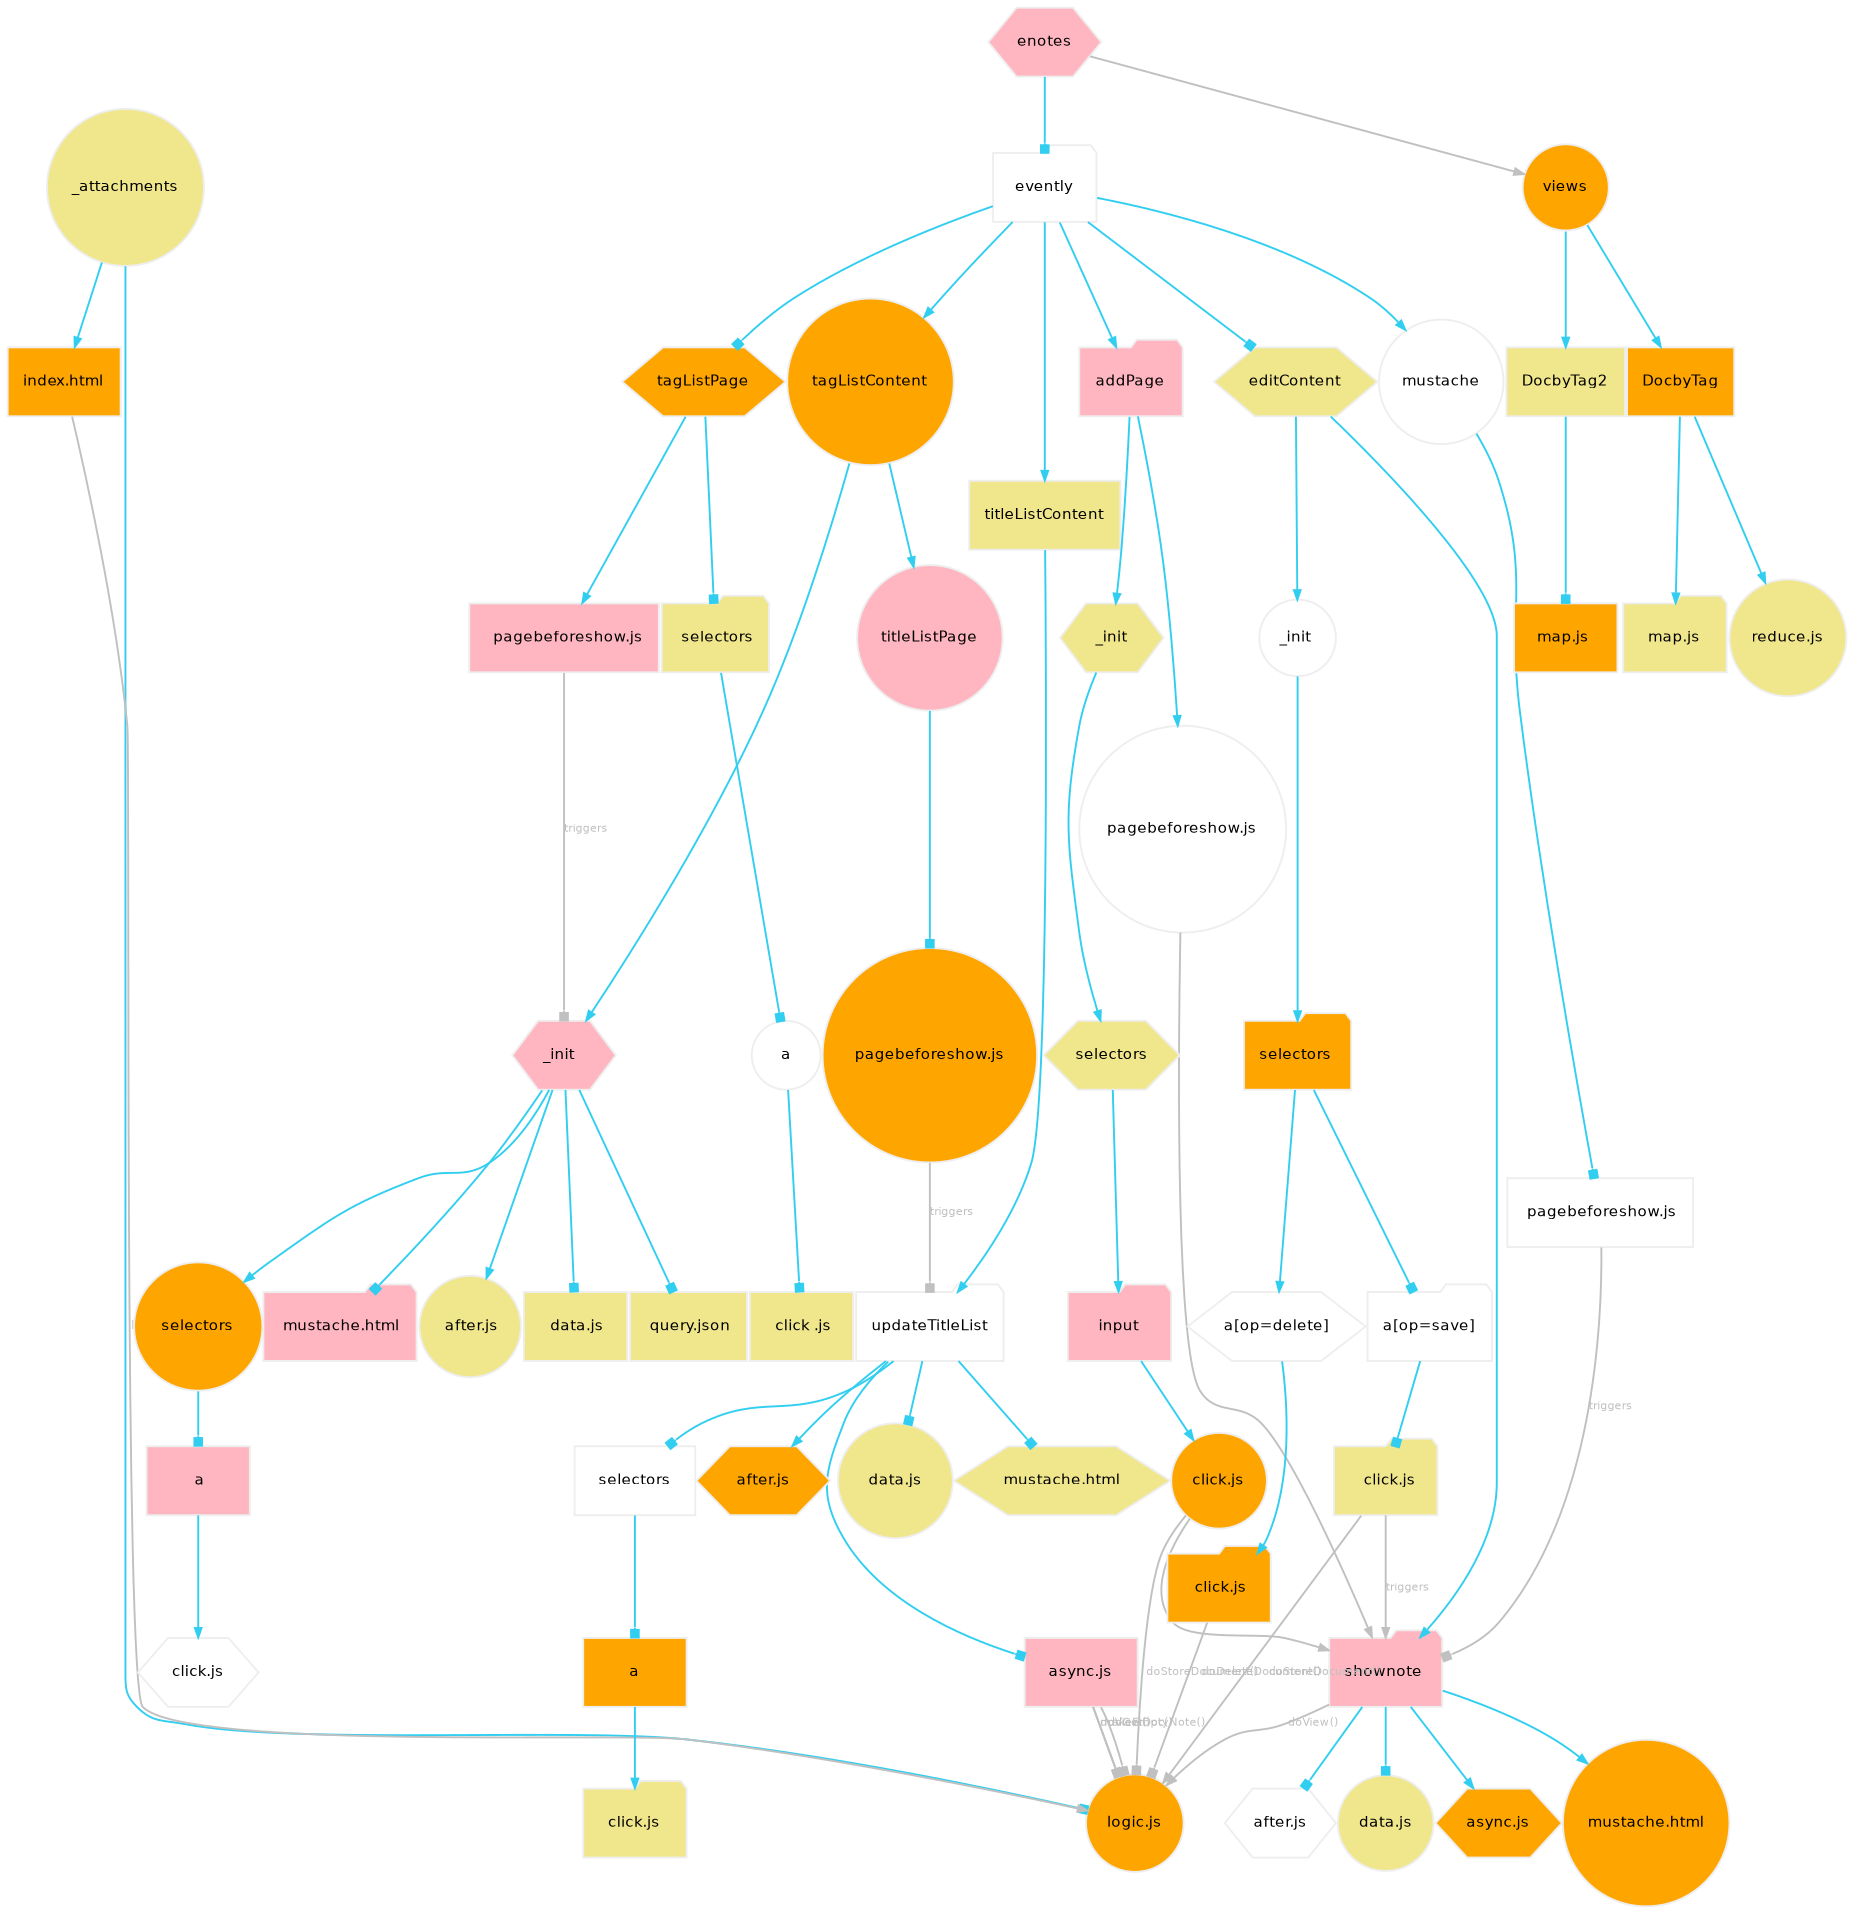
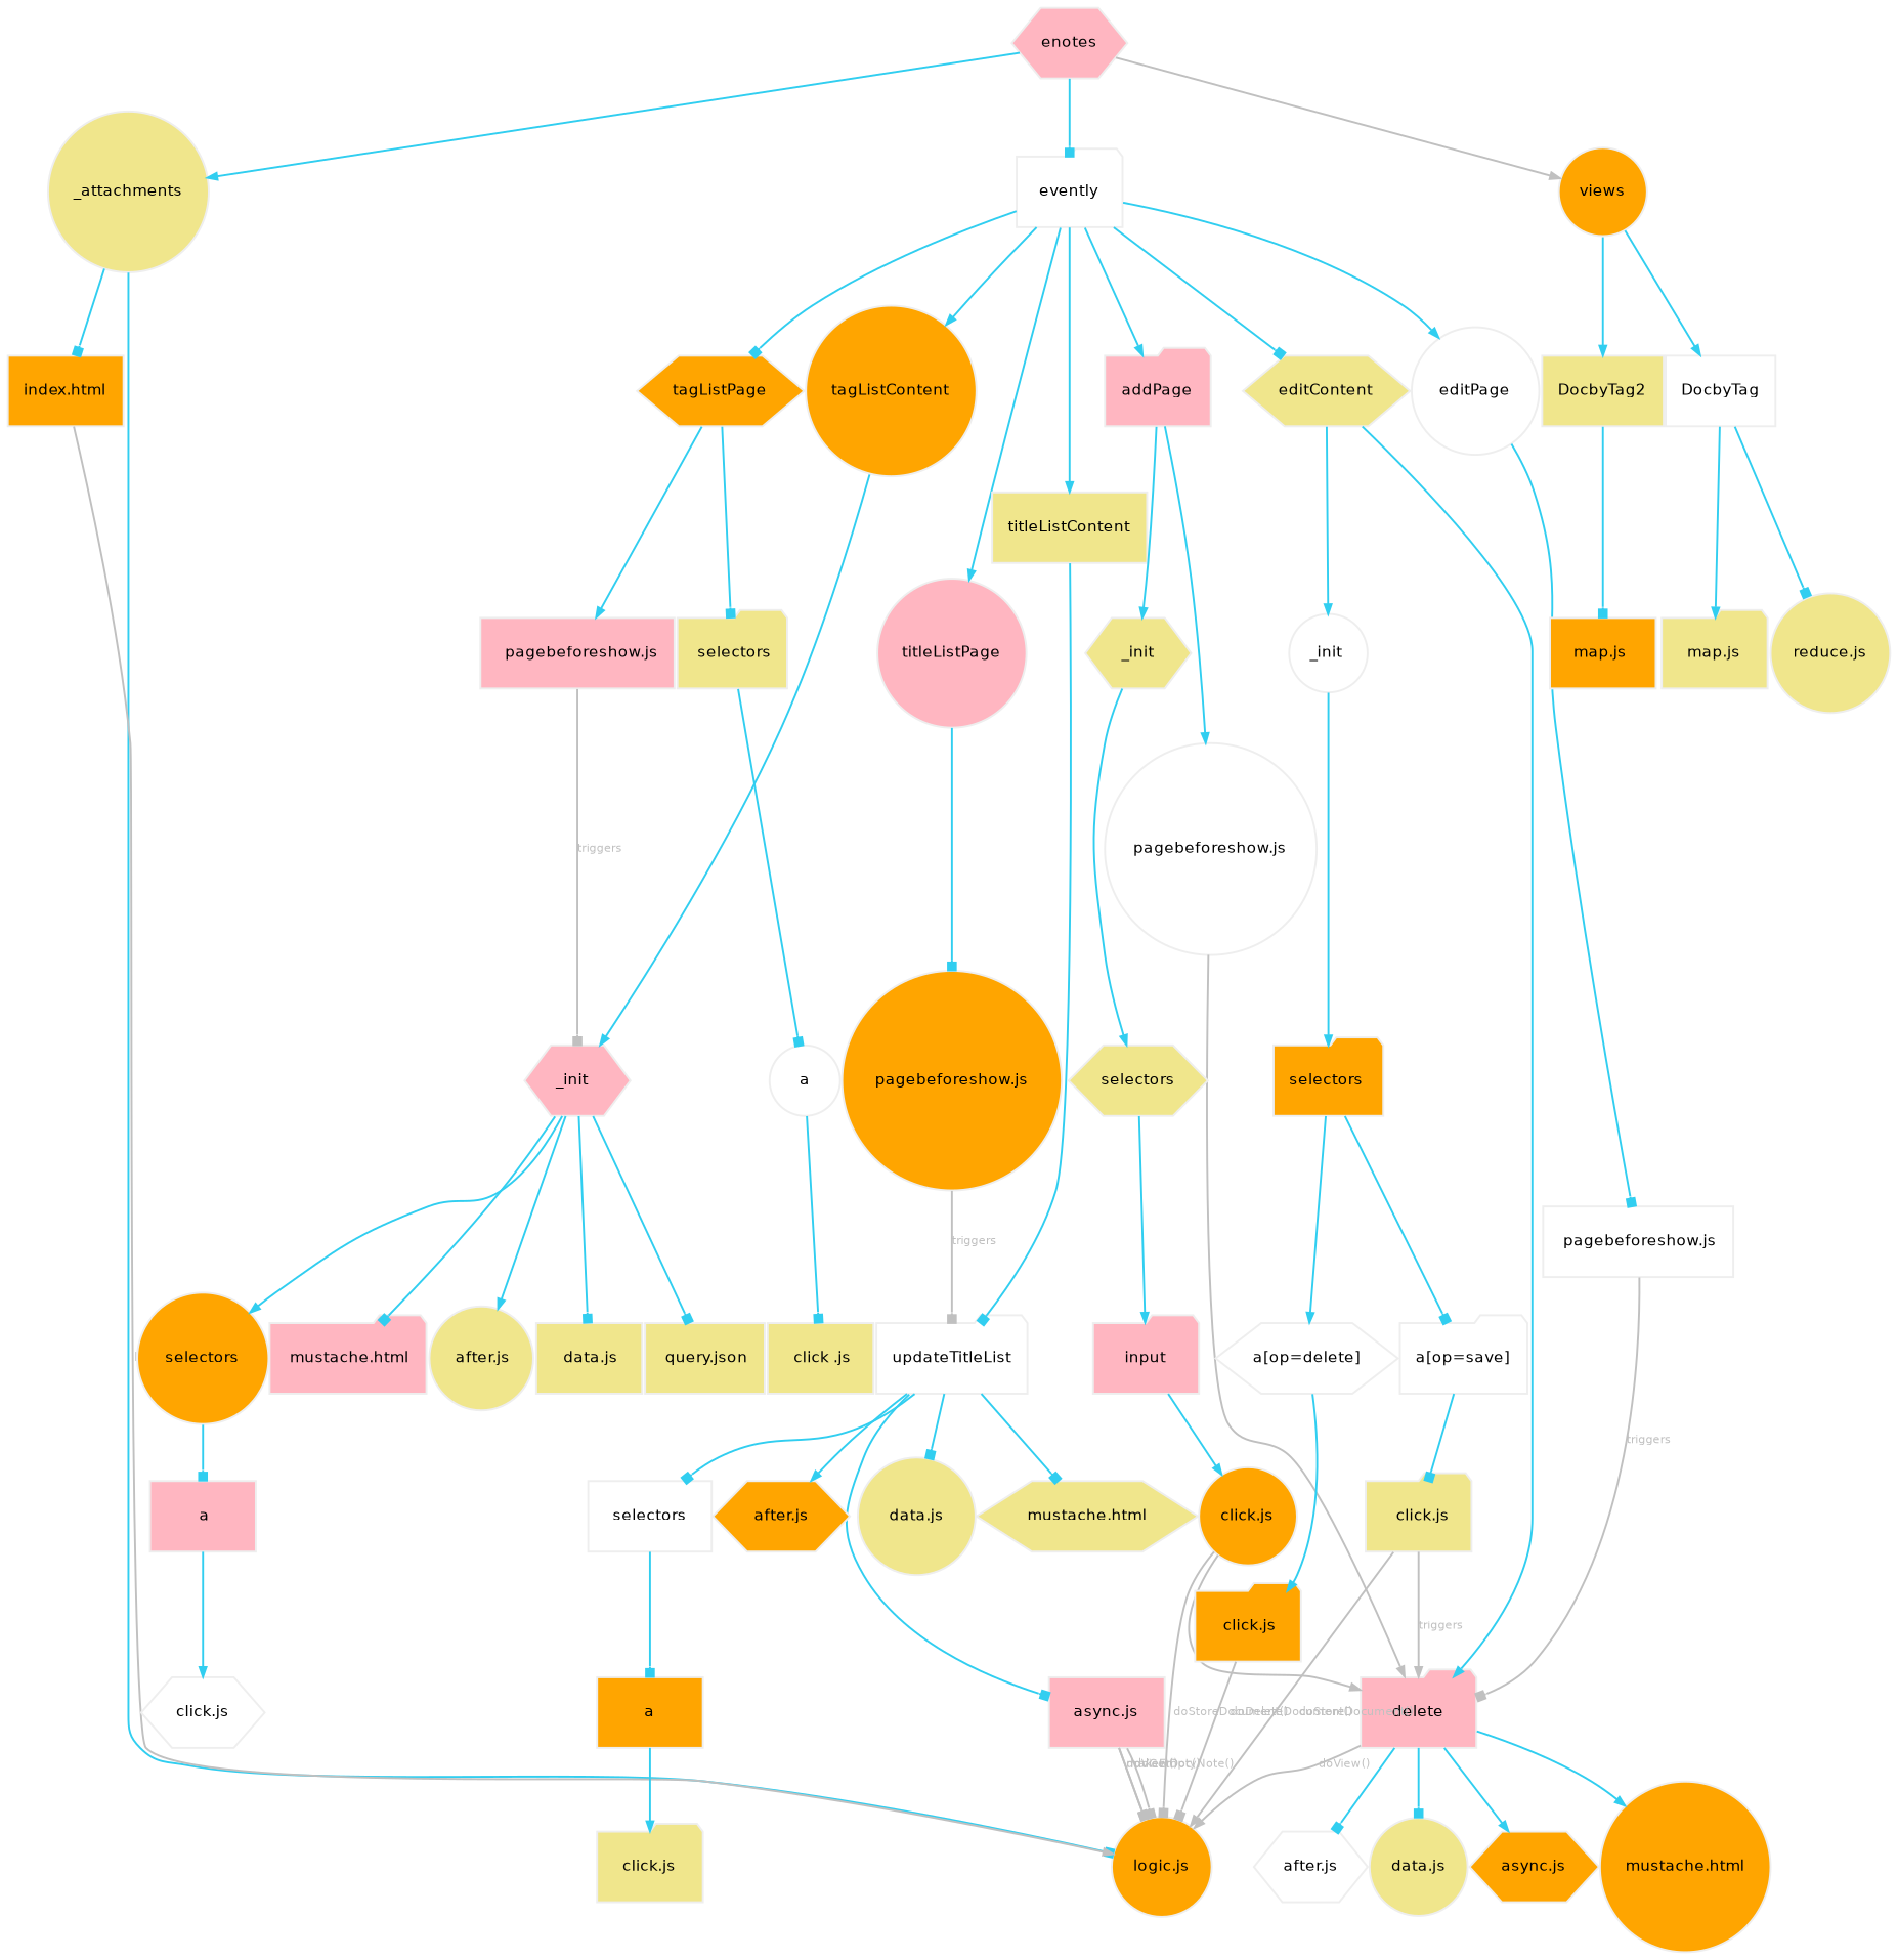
  digraph {
    fontname="DejaVu Sans"
    nodesep=0.00
    rankdir=TB
    ranksep=0.00
    node [color="#EEEEEE" fillcolor=khaki fontname="DejaVu Sans" fontsize=8 shape=circle style=filled]
    edge [arrowhead=normal arrowsize=0.5 color="#31CEF0" fontcolor=grey fontname="DejaVu Sans" fontsize=6 labelfloat=true]
    enotes [fillcolor=lightpink shape=hexagon]
    _attachments
    evently [fillcolor=white shape=folder]
    views [fillcolor=orange]
    "index.html" [fillcolor=orange shape=box]
    "logic.js" [fillcolor=orange]
    addPage [fillcolor=lightpink shape=folder]
    editContent [shape=hexagon]
-   editPage [fillcolor=white label=mustache]
+   editPage [fillcolor=white]
    tagListPage [fillcolor=orange shape=hexagon]
    tagListContent [fillcolor=orange]
    titleListPage [fillcolor=lightpink]
    titleListContent [shape=box]
-   DocbyTag [fillcolor=orange shape=box]
+   DocbyTag [fillcolor=white shape=box]
    DocbyTag2 [shape=box]
    "pagebeforeshow.js" [fillcolor=white]
    _init [shape=hexagon]
-   "shownote " [fillcolor=lightpink shape=folder]
+   "shownote " [fillcolor=lightpink shape=folder label=delete]
    "_init " [fillcolor=white]
    " pagebeforeshow.js" [fillcolor=white shape=box]
    "  pagebeforeshow.js" [fillcolor=lightpink shape=box]
    " selectors" [shape=folder]
    "_init  " [fillcolor=lightpink shape=hexagon]
    " pagebeforeshow.js " [fillcolor=orange]
    updateTitleList [fillcolor=white shape=folder]
    selectors [shape=hexagon]
    "data.js"
    "async.js" [fillcolor=orange shape=hexagon]
    "mustache.html" [fillcolor=orange]
    "after.js" [fillcolor=white shape=hexagon]
    input [fillcolor=lightpink shape=folder]
    "click.js" [fillcolor=orange]
    "selectors " [fillcolor=orange shape=folder]
    "a[op=delete]" [fillcolor=white shape=hexagon]
    "a[op=save]" [fillcolor=white shape=folder]
    " click.js" [fillcolor=orange shape=folder]
    "  click.js" [shape=folder]
    " a " [fillcolor=white]
    " mustache.html" [fillcolor=lightpink shape=folder]
    " after.js"
    " data.js" [shape=box]
    " query.json" [shape=box]
    " selectors " [fillcolor=orange]
    " click .js" [shape=box]
    "  a " [fillcolor=lightpink shape=box]
    " click.js " [fillcolor=white shape=hexagon]
    "  data.js  "
    "  async.js  " [fillcolor=lightpink shape=box]
    "  mustache.html  " [shape=hexagon]
    "  after.js  " [fillcolor=orange shape=hexagon]
    "  selectors  " [fillcolor=white shape=box]
    "  a  " [fillcolor=orange shape=box]
    "  click.js  " [shape=folder]
    "map.js" [shape=folder]
    "reduce.js"
    "map.js " [fillcolor=orange shape=box]
+   enotes -> _attachments
    enotes -> evently [arrowhead=box]
    enotes -> views [color=grey]
-   _attachments -> "index.html"
+   _attachments -> "index.html" [arrowhead=box]
    _attachments -> "logic.js" [arrowhead=box]
    evently -> addPage
    evently -> editContent [arrowhead=box]
    evently -> editPage
    evently -> tagListPage [arrowhead=box]
    evently -> tagListContent
-   tagListContent -> titleListPage
+   evently -> titleListPage
    evently -> titleListContent
    views -> DocbyTag
    views -> DocbyTag2
    "index.html" -> "logic.js" [color=grey constraint=false label=loads]
    addPage -> "pagebeforeshow.js"
    addPage -> _init
    editContent -> "shownote "
    editContent -> "_init "
    editPage -> " pagebeforeshow.js" [arrowhead=box]
    tagListPage -> "  pagebeforeshow.js"
    tagListPage -> " selectors" [arrowhead=box]
    tagListContent -> "_init  "
    titleListPage -> " pagebeforeshow.js " [arrowhead=box]
-   titleListContent -> updateTitleList
+   titleListContent -> updateTitleList [arrowhead=box]
    DocbyTag -> "map.js"
-   DocbyTag -> "reduce.js"
+   DocbyTag -> "reduce.js" [arrowhead=box]
    DocbyTag2 -> "map.js " [arrowhead=box]
    "pagebeforeshow.js" -> "shownote " [color=grey label=triggers]
    _init -> selectors
    "shownote " -> "logic.js" [color=grey label="doView()"]
    "shownote " -> "data.js" [arrowhead=box]
    "shownote " -> "async.js"
    "shownote " -> "mustache.html"
    "shownote " -> "after.js" [arrowhead=box]
    "_init " -> "selectors "
    " pagebeforeshow.js" -> "shownote " [arrowhead=box color=grey label=triggers]
    "  pagebeforeshow.js" -> "_init  " [arrowhead=box color=grey label=triggers]
    " selectors" -> " a " [arrowhead=box]
    "_init  " -> " mustache.html" [arrowhead=box]
    "_init  " -> " after.js"
    "_init  " -> " data.js" [arrowhead=box]
    "_init  " -> " query.json" [arrowhead=box]
    "_init  " -> " selectors "
    " pagebeforeshow.js " -> updateTitleList [arrowhead=box color=grey label=triggers]
    updateTitleList -> "  data.js  " [arrowhead=box]
    updateTitleList -> "  async.js  " [arrowhead=box]
    updateTitleList -> "  mustache.html  " [arrowhead=box]
    updateTitleList -> "  after.js  "
    updateTitleList -> "  selectors  " [arrowhead=box]
    selectors -> input
    input -> "click.js"
    "click.js" -> "logic.js" [arrowhead=box color=grey label="doStoreDocument()"]
    "click.js" -> "shownote " [color=grey label=triggers]
    "selectors " -> "a[op=delete]"
    "selectors " -> "a[op=save]" [arrowhead=box]
    "a[op=delete]" -> " click.js"
    "a[op=save]" -> "  click.js" [arrowhead=box]
    " click.js" -> "logic.js" [arrowhead=box color=grey label="doDeleteDocument()"]
    "  click.js" -> "logic.js" [color=grey label="doStoreDocument()"]
    "  click.js" -> "shownote " [color=grey label=triggers]
    " a " -> " click .js" [arrowhead=box]
    " selectors " -> "  a " [arrowhead=box]
    "  a " -> " click.js "
    "  async.js  " -> "logic.js" [arrowhead=box color=grey label="doGetDoc()"]
    "  async.js  " -> "logic.js" [arrowhead=box color=grey label="makeEmptyNote()"]
    "  async.js  " -> "logic.js" [arrowhead=box color=grey label="doView()"]
    "  selectors  " -> "  a  " [arrowhead=box]
    "  a  " -> "  click.js  "
  }
